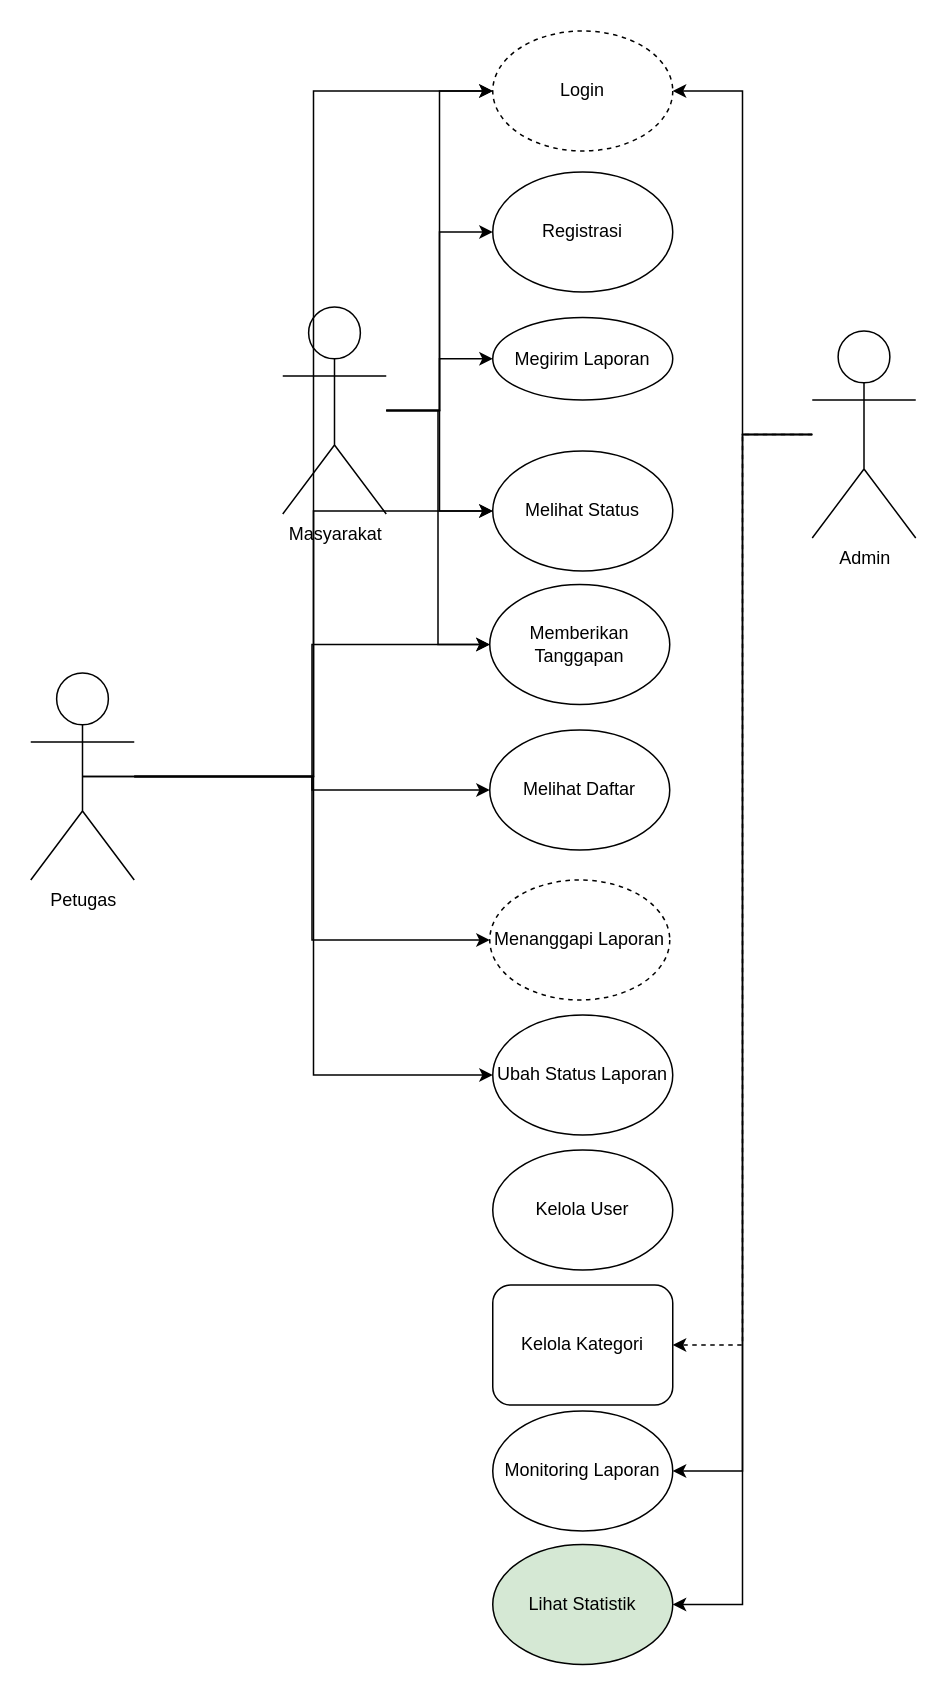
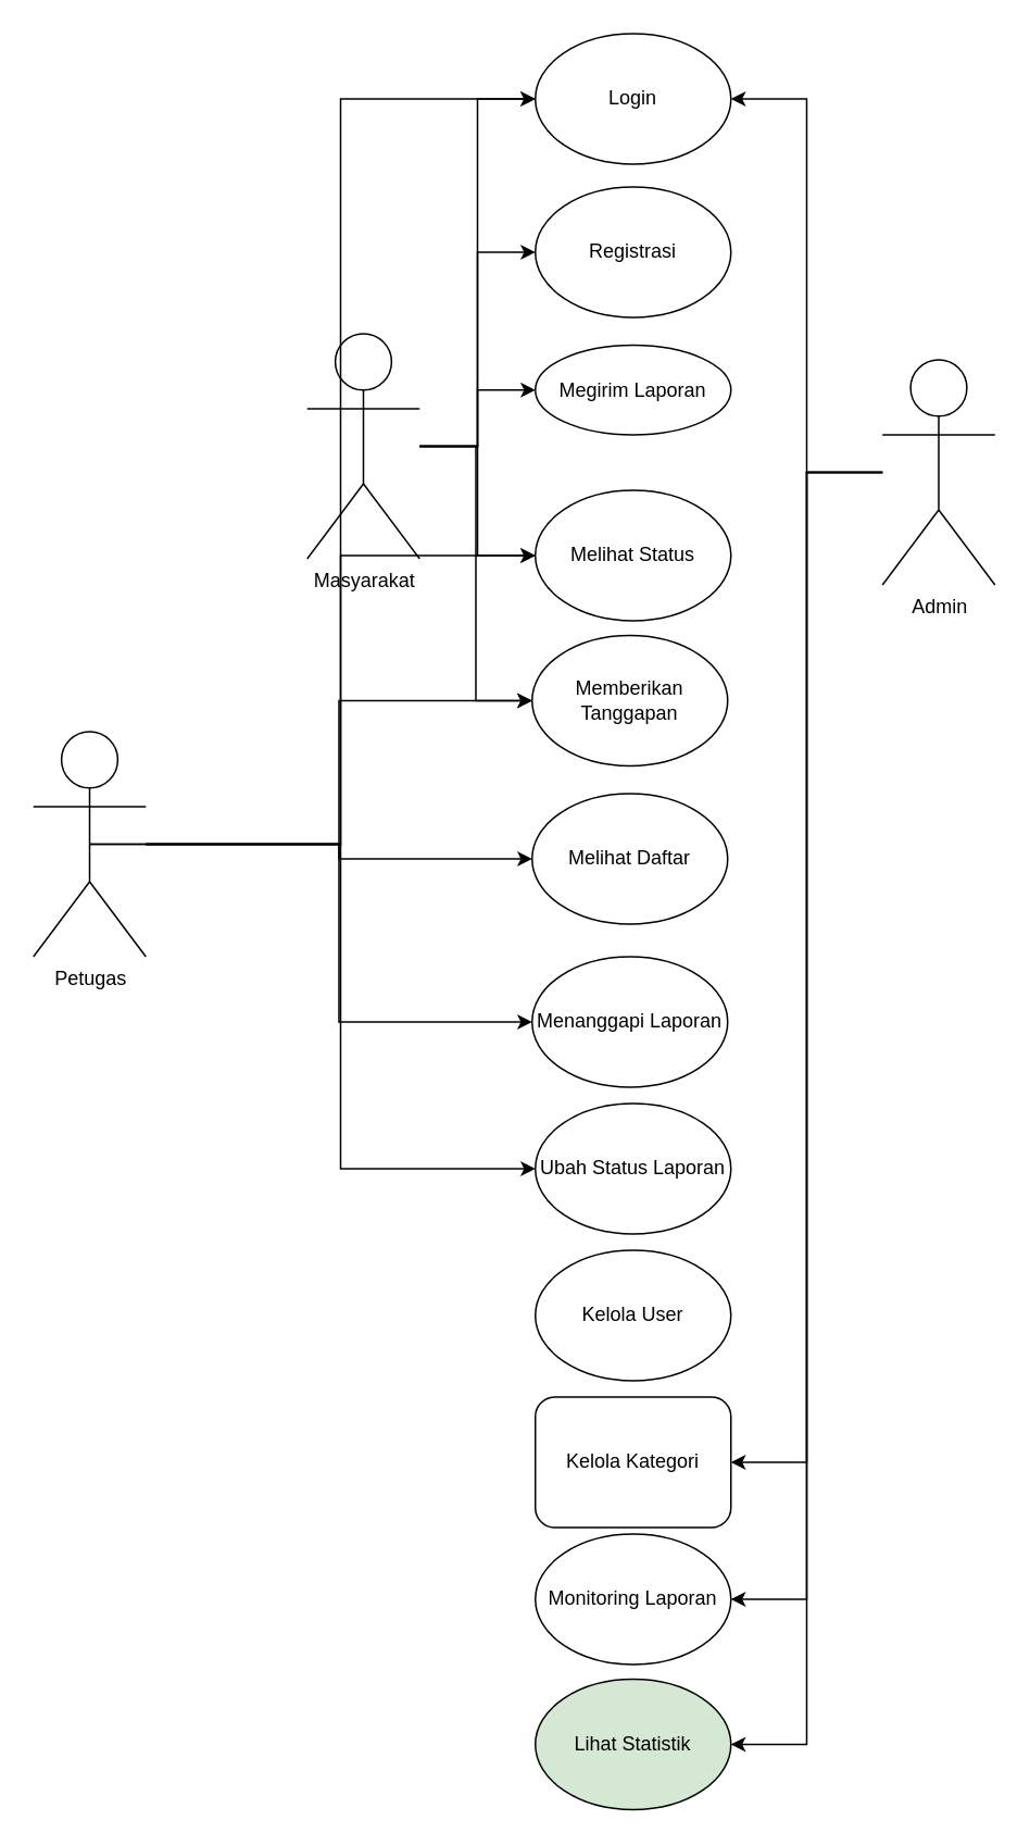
  <mxCell id="0" />
  <mxCell id="1" parent="0" />
  <mxCell id="2" style="edgeStyle=orthogonalEdgeStyle;rounded=0;orthogonalLoop=1;jettySize=auto;html=1;entryX=0;entryY=0.5;entryDx=0;entryDy=0;" edge="1" parent="1" source="7" target="23"><mxGeometry relative="1" as="geometry" /></mxCell>
  <mxCell id="3" style="edgeStyle=orthogonalEdgeStyle;rounded=0;orthogonalLoop=1;jettySize=auto;html=1;entryX=0;entryY=0.5;entryDx=0;entryDy=0;" edge="1" parent="1" source="7" target="24"><mxGeometry relative="1" as="geometry" /></mxCell>
  <mxCell id="4" style="edgeStyle=orthogonalEdgeStyle;rounded=0;orthogonalLoop=1;jettySize=auto;html=1;" edge="1" parent="1" source="7" target="8"><mxGeometry relative="1" as="geometry" /></mxCell>
  <mxCell id="5" style="edgeStyle=orthogonalEdgeStyle;rounded=0;orthogonalLoop=1;jettySize=auto;html=1;" edge="1" parent="1" source="7" target="9"><mxGeometry relative="1" as="geometry" /></mxCell>
  <mxCell id="6" style="edgeStyle=orthogonalEdgeStyle;rounded=0;orthogonalLoop=1;jettySize=auto;html=1;entryX=0;entryY=0.5;entryDx=0;entryDy=0;" edge="1" parent="1" source="7" target="10"><mxGeometry relative="1" as="geometry" /></mxCell>
  <mxCell id="7" value="Masyarakat" style="shape=umlActor;verticalLabelPosition=bottom;verticalAlign=top;html=1;outlineConnect=0;" parent="1" vertex="1"><mxGeometry x="188" y="204" width="69" height="138" as="geometry" /></mxCell>
  <mxCell id="8" value="Megirim Laporan" style="ellipse;whiteSpace=wrap;html=1;" parent="1" vertex="1"><mxGeometry x="328" y="211" width="120" height="55" as="geometry" /></mxCell>
  <mxCell id="9" value="Melihat Status" style="ellipse;whiteSpace=wrap;html=1;" parent="1" vertex="1"><mxGeometry x="328" y="300" width="120" height="80" as="geometry" /></mxCell>
  <mxCell id="10" value="Memberikan Tanggapan" style="ellipse;whiteSpace=wrap;html=1;" parent="1" vertex="1"><mxGeometry x="326" y="389" width="120" height="80" as="geometry" /></mxCell>
  <mxCell id="11" style="edgeStyle=orthogonalEdgeStyle;rounded=0;orthogonalLoop=1;jettySize=auto;html=1;entryX=0;entryY=0.5;entryDx=0;entryDy=0;" edge="1" parent="1" source="17" target="23"><mxGeometry relative="1" as="geometry" /></mxCell>
  <mxCell id="12" style="edgeStyle=orthogonalEdgeStyle;rounded=0;orthogonalLoop=1;jettySize=auto;html=1;exitX=0.5;exitY=0.5;exitDx=0;exitDy=0;exitPerimeter=0;entryX=0;entryY=0.5;entryDx=0;entryDy=0;" edge="1" parent="1" source="17" target="27"><mxGeometry relative="1" as="geometry" /></mxCell>
  <mxCell id="13" style="edgeStyle=orthogonalEdgeStyle;rounded=0;orthogonalLoop=1;jettySize=auto;html=1;entryX=0;entryY=0.5;entryDx=0;entryDy=0;" edge="1" parent="1" source="17" target="9"><mxGeometry relative="1" as="geometry" /></mxCell>
  <mxCell id="14" style="edgeStyle=orthogonalEdgeStyle;rounded=0;orthogonalLoop=1;jettySize=auto;html=1;exitX=0.5;exitY=0.5;exitDx=0;exitDy=0;exitPerimeter=0;entryX=0;entryY=0.5;entryDx=0;entryDy=0;" edge="1" parent="1" source="17" target="10"><mxGeometry relative="1" as="geometry" /></mxCell>
  <mxCell id="15" style="edgeStyle=orthogonalEdgeStyle;rounded=0;orthogonalLoop=1;jettySize=auto;html=1;" edge="1" parent="1" source="17" target="26"><mxGeometry relative="1" as="geometry" /></mxCell>
  <mxCell id="16" style="edgeStyle=orthogonalEdgeStyle;rounded=0;orthogonalLoop=1;jettySize=auto;html=1;entryX=0;entryY=0.5;entryDx=0;entryDy=0;" edge="1" parent="1" source="17" target="25"><mxGeometry relative="1" as="geometry" /></mxCell>
  <mxCell id="17" value="Petugas" style="shape=umlActor;verticalLabelPosition=bottom;verticalAlign=top;html=1;outlineConnect=0;" parent="1" vertex="1"><mxGeometry x="20" y="448" width="69" height="138" as="geometry" /></mxCell>
  <mxCell id="18" style="edgeStyle=orthogonalEdgeStyle;rounded=0;orthogonalLoop=1;jettySize=auto;html=1;entryX=1;entryY=0.5;entryDx=0;entryDy=0;" edge="1" parent="1" source="22" target="23"><mxGeometry relative="1" as="geometry" /></mxCell>
- <mxCell id="19" style="edgeStyle=orthogonalEdgeStyle;rounded=0;orthogonalLoop=1;jettySize=auto;html=1;entryX=1;entryY=0.5;entryDx=0;entryDy=0;dashed=1;" edge="1" parent="1" source="22" target="29"><mxGeometry relative="1" as="geometry" /></mxCell>
+ <mxCell id="19" style="edgeStyle=orthogonalEdgeStyle;rounded=0;orthogonalLoop=1;jettySize=auto;html=1;entryX=1;entryY=0.5;entryDx=0;entryDy=0;" edge="1" parent="1" source="22" target="29"><mxGeometry relative="1" as="geometry" /></mxCell>
  <mxCell id="20" style="edgeStyle=orthogonalEdgeStyle;rounded=0;orthogonalLoop=1;jettySize=auto;html=1;entryX=1;entryY=0.5;entryDx=0;entryDy=0;" edge="1" parent="1" source="22" target="30"><mxGeometry relative="1" as="geometry" /></mxCell>
  <mxCell id="21" style="edgeStyle=orthogonalEdgeStyle;rounded=0;orthogonalLoop=1;jettySize=auto;html=1;entryX=1;entryY=0.5;entryDx=0;entryDy=0;" edge="1" parent="1" source="22" target="31"><mxGeometry relative="1" as="geometry" /></mxCell>
  <mxCell id="22" value="Admin" style="shape=umlActor;verticalLabelPosition=bottom;verticalAlign=top;html=1;outlineConnect=0;" parent="1" vertex="1"><mxGeometry x="541" y="220" width="69" height="138" as="geometry" /></mxCell>
- <mxCell id="23" value="Login" style="ellipse;whiteSpace=wrap;html=1;dashed=1;" parent="1" vertex="1"><mxGeometry x="328" y="20" width="120" height="80" as="geometry" /></mxCell>
+ <mxCell id="23" value="Login" style="ellipse;whiteSpace=wrap;html=1;" parent="1" vertex="1"><mxGeometry x="328" y="20" width="120" height="80" as="geometry" /></mxCell>
  <mxCell id="24" value="Registrasi" style="ellipse;whiteSpace=wrap;html=1;" parent="1" vertex="1"><mxGeometry x="328" y="114" width="120" height="80" as="geometry" /></mxCell>
- <mxCell id="25" value="Menanggapi Laporan" style="ellipse;whiteSpace=wrap;html=1;dashed=1;" parent="1" vertex="1"><mxGeometry x="326" y="586" width="120" height="80" as="geometry" /></mxCell>
+ <mxCell id="25" value="Menanggapi Laporan" style="ellipse;whiteSpace=wrap;html=1;" parent="1" vertex="1"><mxGeometry x="326" y="586" width="120" height="80" as="geometry" /></mxCell>
  <mxCell id="26" value="Melihat Daftar" style="ellipse;whiteSpace=wrap;html=1;" parent="1" vertex="1"><mxGeometry x="326" y="486" width="120" height="80" as="geometry" /></mxCell>
  <mxCell id="27" value="Ubah Status Laporan" style="ellipse;whiteSpace=wrap;html=1;" parent="1" vertex="1"><mxGeometry x="328" y="676" width="120" height="80" as="geometry" /></mxCell>
  <mxCell id="28" value="Kelola User" style="ellipse;whiteSpace=wrap;html=1;" parent="1" vertex="1"><mxGeometry x="328" y="766" width="120" height="80" as="geometry" /></mxCell>
  <mxCell id="29" value="Kelola Kategori" style="whiteSpace=wrap;html=1;rounded=1;" parent="1" vertex="1"><mxGeometry x="328" y="856" width="120" height="80" as="geometry" /></mxCell>
  <mxCell id="30" value="Monitoring Laporan" style="ellipse;whiteSpace=wrap;html=1;" parent="1" vertex="1"><mxGeometry x="328" y="940" width="120" height="80" as="geometry" /></mxCell>
  <mxCell id="31" value="Lihat Statistik" style="ellipse;whiteSpace=wrap;html=1;fillColor=#d5e8d4;" parent="1" vertex="1"><mxGeometry x="328" y="1029" width="120" height="80" as="geometry" /></mxCell>
